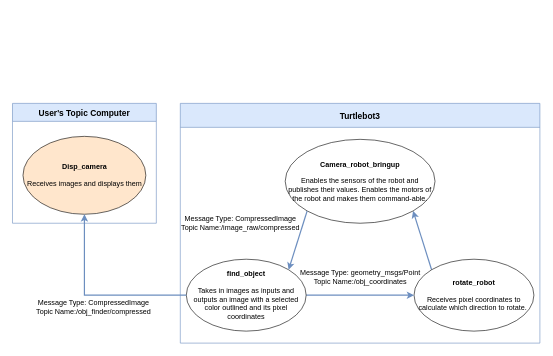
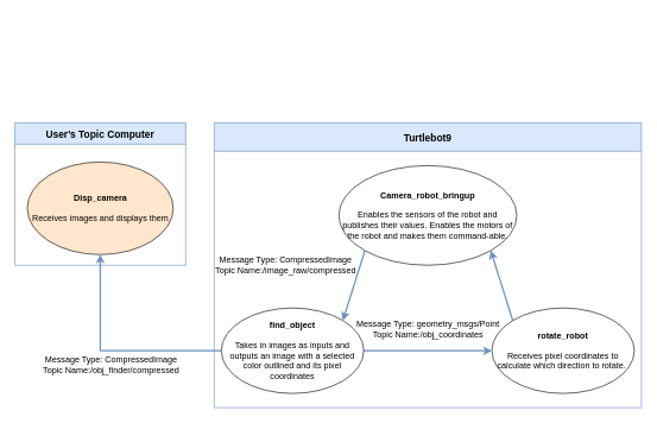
  <mxCell id="0" />
  <mxCell id="1" parent="0" />
  <mxCell id="2" value="Message Type: CompressedImage&lt;div&gt;Topic Name:/obj_finder/compressed&lt;/div&gt;" style="text;html=1;align=center;verticalAlign=middle;resizable=0;points=[];autosize=1;strokeColor=none;fillColor=none;" parent="1" vertex="1"><mxGeometry x="50" y="492" width="210" height="40" as="geometry" /></mxCell>
  <mxCell id="3" value="&lt;span style=&quot;color: rgba(0, 0, 0, 0); font-family: monospace; font-size: 0px; text-align: start;&quot;&gt;%3CmxGraphModel%3E%3Croot%3E%3CmxCell%20id%3D%220%22%2F%3E%3CmxCell%20id%3D%221%22%20parent%3D%220%22%2F%3E%3CmxCell%20id%3D%222%22%20value%3D%22Message%20Type%3A%20CompressedImage%26lt%3Bdiv%26gt%3BTopic%20Name%3A%2Ffind_object%2Fcompressed%26lt%3B%2Fdiv%26gt%3B%22%20style%3D%22text%3Bhtml%3D1%3Balign%3Dcenter%3BverticalAlign%3Dmiddle%3Bresizable%3D0%3Bpoints%3D%5B%5D%3Bautosize%3D1%3BstrokeColor%3Dnone%3BfillColor%3Dnone%3B%22%20vertex%3D%221%22%20parent%3D%221%22%3E%3CmxGeometry%20x%3D%22580%22%20y%3D%2273%22%20width%3D%22220%22%20height%3D%2240%22%20as%3D%22geometry%22%2F%3E%3C%2FmxCell%3E%3C%2Froot%3E%3C%2FmxGraphModel%3E&lt;/span&gt;" style="text;html=1;align=center;verticalAlign=middle;resizable=0;points=[];autosize=1;strokeColor=none;fillColor=none;" parent="1" vertex="1"><mxGeometry x="570" y="20" width="20" height="30" as="geometry" /></mxCell>
  <mxCell id="4" value="User's Topic Computer" style="swimlane;startSize=30;horizontal=1;containerType=tree;fontSize=14;fillColor=#dae8fc;strokeColor=#6c8ebf;" parent="1" vertex="1"><mxGeometry y="172" width="240" height="200" as="geometry" x="20"><mxRectangle x="470" y="400" width="120" height="30" as="alternateBounds" /></mxGeometry></mxCell>
  <mxCell id="5" value="&lt;b&gt;Disp_camera&lt;/b&gt;&lt;div&gt;&lt;b&gt;&lt;br&gt;&lt;/b&gt;&lt;/div&gt;&lt;div&gt;Receives images and displays them&lt;/div&gt;" style="ellipse;whiteSpace=wrap;html=1;fillColor=#ffe6cc;" parent="4" vertex="1"><mxGeometry x="17.5" y="55" width="205" height="130" as="geometry" /></mxCell>
- <mxCell id="6" value="Turtlebot3" style="swimlane;startSize=40;horizontal=1;containerType=tree;fontSize=14;fillColor=#dae8fc;strokeColor=#6c8ebf;" parent="1" vertex="1"><mxGeometry x="300" y="172" width="600" height="400" as="geometry"><mxRectangle x="470" y="400" width="120" height="30" as="alternateBounds" /></mxGeometry></mxCell>
+ <mxCell id="6" value="Turtlebot9" style="swimlane;startSize=40;horizontal=1;containerType=tree;fontSize=14;fillColor=#dae8fc;strokeColor=#6c8ebf;" parent="1" vertex="1"><mxGeometry x="300" y="172" width="600" height="400" as="geometry"><mxRectangle x="470" y="400" width="120" height="30" as="alternateBounds" /></mxGeometry></mxCell>
  <mxCell id="7" style="rounded=0;orthogonalLoop=1;jettySize=auto;html=1;exitX=0;exitY=0;exitDx=0;exitDy=0;entryX=1;entryY=1;entryDx=0;entryDy=0;strokeWidth=2;fillColor=#dae8fc;strokeColor=#6c8ebf;" edge="1" parent="6" source="8" target="12"><mxGeometry relative="1" as="geometry" /></mxCell>
  <mxCell id="8" value="&lt;b&gt;rotate_robot&lt;/b&gt;&lt;div&gt;&lt;b&gt;&lt;br&gt;&lt;/b&gt;&lt;/div&gt;&lt;div&gt;Receives pixel coordinates to calculate which direction to rotate.&amp;nbsp;&lt;/div&gt;" style="ellipse;whiteSpace=wrap;html=1;" parent="6" vertex="1"><mxGeometry x="390" y="260" width="200" height="120" as="geometry" /></mxCell>
  <mxCell id="9" value="Message Type: geometry_msgs/Point&lt;div&gt;Topic Name:/obj_coordinates&lt;/div&gt;" style="text;html=1;align=center;verticalAlign=middle;resizable=0;points=[];autosize=1;strokeColor=none;fillColor=none;" parent="6" vertex="1"><mxGeometry x="190" y="270" width="220" height="40" as="geometry" /></mxCell>
  <mxCell id="10" style="edgeStyle=orthogonalEdgeStyle;rounded=0;orthogonalLoop=1;jettySize=auto;html=1;exitX=0;exitY=0.5;exitDx=0;exitDy=0;entryX=0;entryY=0.5;entryDx=0;entryDy=0;strokeWidth=2;fillColor=#dae8fc;strokeColor=#6c8ebf;" edge="1" parent="6" source="11" target="8"><mxGeometry relative="1" as="geometry" /></mxCell>
  <mxCell id="11" value="&lt;b&gt;find_object&lt;/b&gt;&lt;div&gt;&lt;b&gt;&lt;br&gt;&lt;/b&gt;&lt;/div&gt;&lt;div&gt;Takes in images as inputs and outputs an image with a selected color outlined and its pixel coordinates&lt;/div&gt;" style="ellipse;whiteSpace=wrap;html=1;direction=west;" parent="6" vertex="1"><mxGeometry x="10" y="260" width="200" height="120" as="geometry" /></mxCell>
  <mxCell id="12" value="&lt;b&gt;Camera_robot_bringup&lt;br&gt;&lt;/b&gt;&lt;div&gt;&lt;b&gt;&lt;br&gt;&lt;/b&gt;&lt;/div&gt;&lt;div&gt;Enables the sensors of the robot and publishes their values. Enables the motors of the robot and makes them command-able.&lt;/div&gt;" style="ellipse;whiteSpace=wrap;html=1;" parent="6" vertex="1"><mxGeometry x="175" y="60" width="250" height="140" as="geometry" /></mxCell>
  <mxCell id="13" value="Message Type: CompressedImage&lt;div&gt;Topic Name:/image_raw/compressed&lt;/div&gt;" style="text;html=1;align=center;verticalAlign=middle;resizable=0;points=[];autosize=1;strokeColor=none;fillColor=none;" parent="6" vertex="1"><mxGeometry x="-10" y="180" width="220" height="40" as="geometry" /></mxCell>
  <mxCell id="14" style="rounded=0;orthogonalLoop=1;jettySize=auto;html=1;exitX=0;exitY=1;exitDx=0;exitDy=0;entryX=0;entryY=1;entryDx=0;entryDy=0;strokeWidth=2;fillColor=#dae8fc;strokeColor=#6c8ebf;" edge="1" parent="6" source="12" target="11"><mxGeometry relative="1" as="geometry"><mxPoint x="270.001" y="548.074" as="sourcePoint" /><mxPoint x="300.902" y="449.997" as="targetPoint" /></mxGeometry></mxCell>
  <mxCell id="15" style="edgeStyle=orthogonalEdgeStyle;rounded=0;orthogonalLoop=1;jettySize=auto;html=1;exitX=1;exitY=0.5;exitDx=0;exitDy=0;entryX=0.5;entryY=1;entryDx=0;entryDy=0;strokeWidth=2;fillColor=#dae8fc;strokeColor=#6c8ebf;" edge="1" parent="1" source="11" target="5"><mxGeometry relative="1" as="geometry" /></mxCell>
